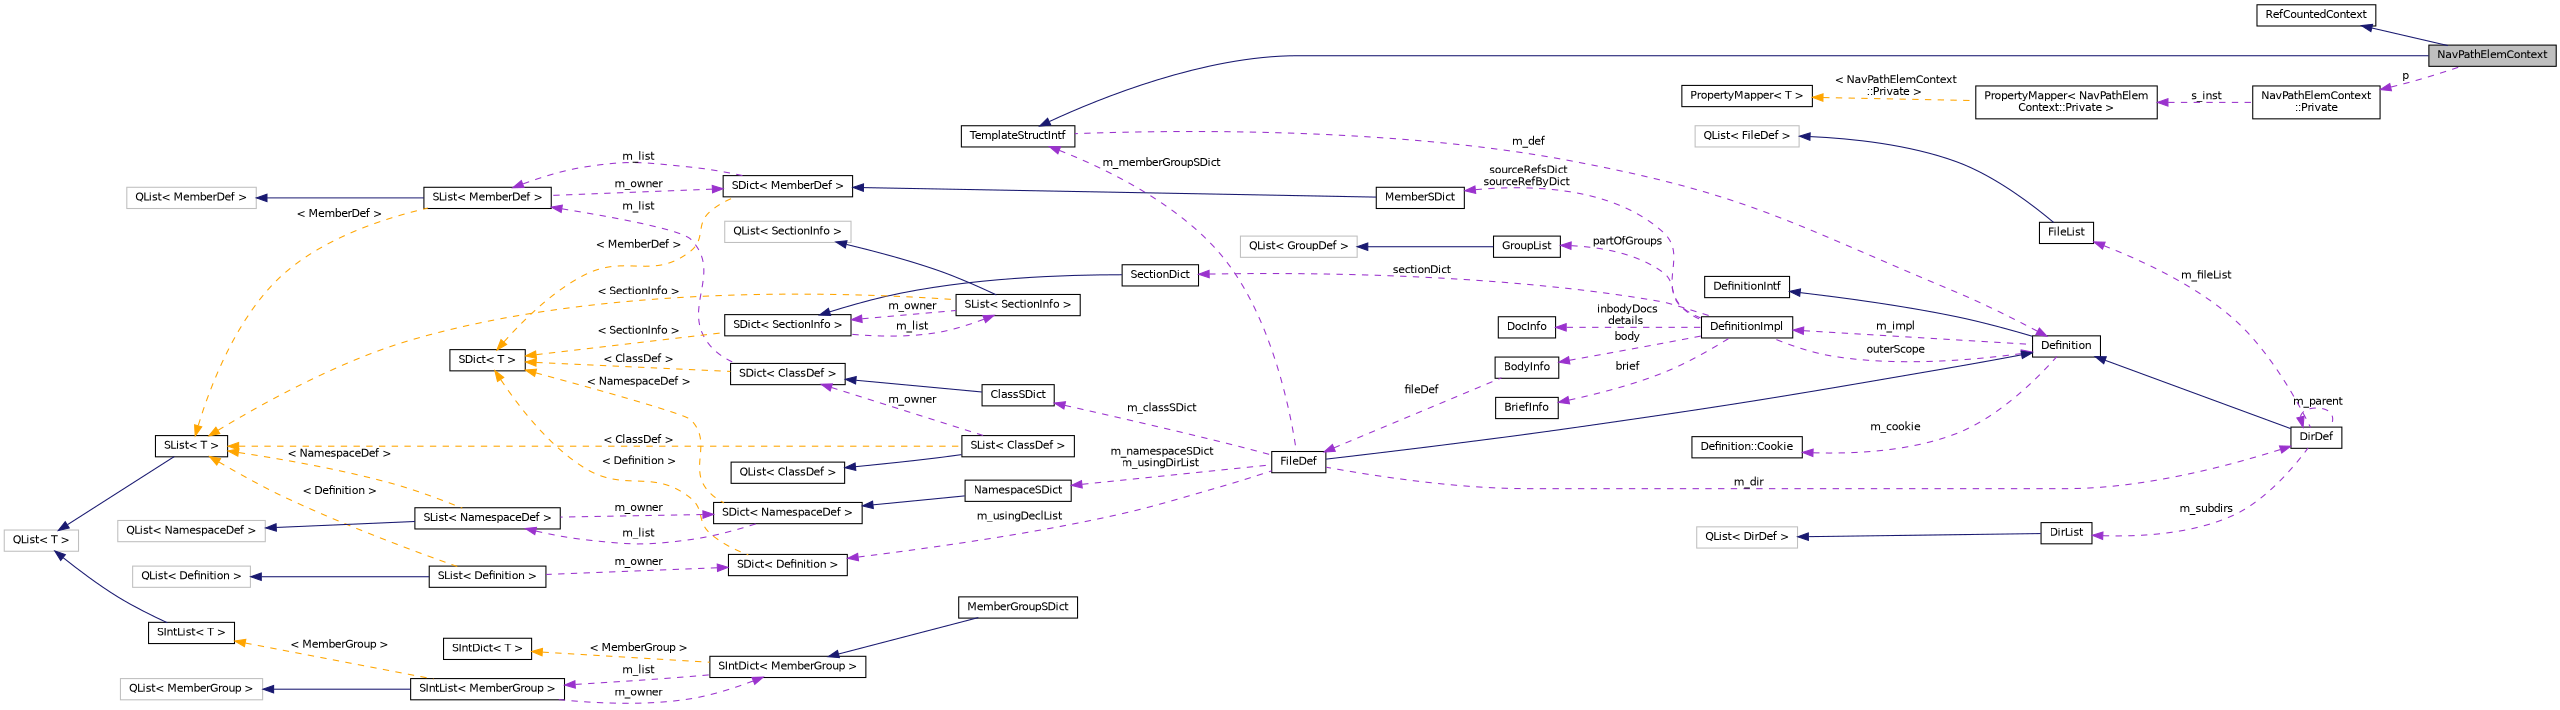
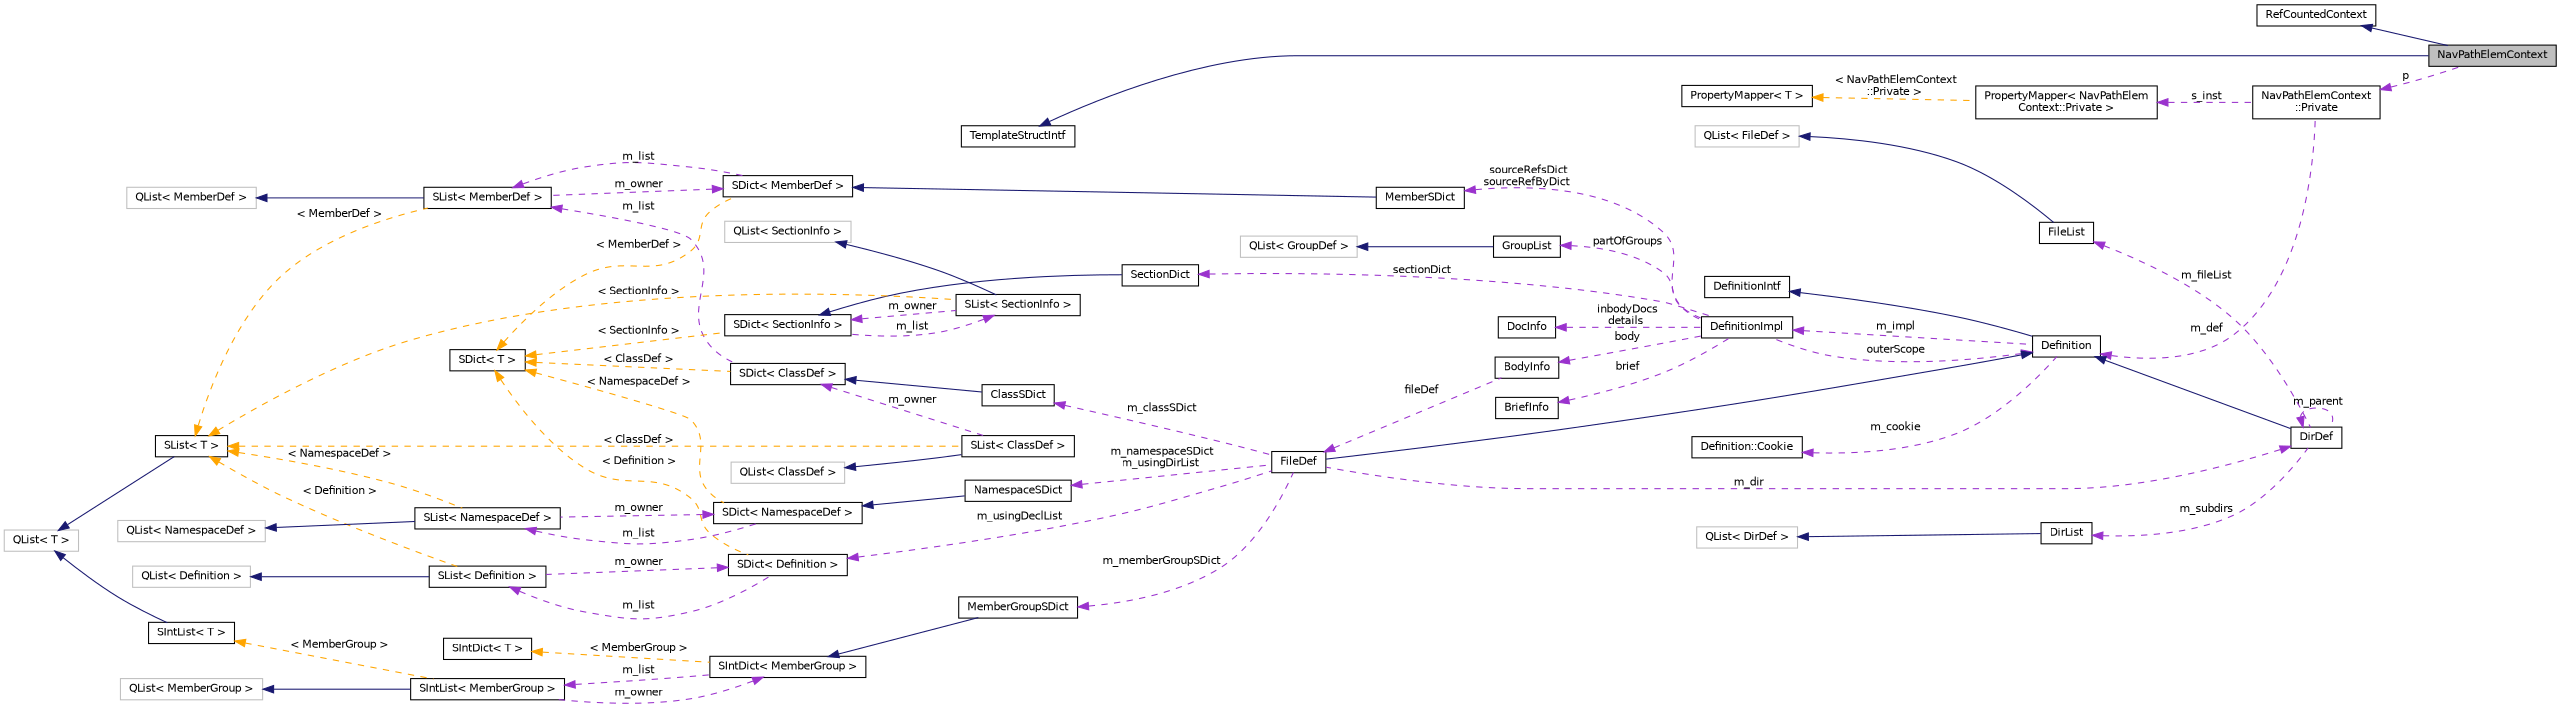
  digraph {
    rankdir=LR
    node [color=black fillcolor=white fontname=Helvetica fontsize=10 shape=record style=filled]
    edge [color=darkorchid3 dir=back fontname=Helvetica fontsize=10 labelfontname=Helvetica labelfontsize=10 style=dashed]
    n1 [fillcolor=grey75 fontcolor=black height=0.2 label=NavPathElemContext width=0.4]
    n2 [height=0.2 label=RefCountedContext width=0.4]
    n3 [height=0.2 label=TemplateStructIntf width=0.4]
    n4 [height=0.2 label="NavPathElemContext\l::Private" width=0.4]
    n5 [height=0.2 label=Definition width=0.4]
    n6 [height=0.2 label=DefinitionImpl width=0.4]
    n7 [height=0.2 label=FileDef width=0.4]
    n8 [height=0.2 label=DirDef width=0.4]
    n9 [height=0.2 label=BodyInfo width=0.4]
    n10 [height=0.2 label=DefinitionIntf width=0.4]
    n11 [height=0.2 label="Definition::Cookie" width=0.4]
    n12 [height=0.2 label=SectionDict width=0.4]
    n13 [height=0.2 label="SDict\< SectionInfo \>" width=0.4]
    n14 [height=0.2 label="SList\< SectionInfo \>" width=0.4]
    n15 [color=grey75 height=0.2 label="QList\< SectionInfo \>" width=0.4]
    n16 [height=0.2 label="SList\< T \>" width=0.4]
    n17 [height=0.2 label="SList\< ClassDef \>" width=0.4]
    n18 [height=0.2 label="SList\< Definition \>" width=0.4]
    n19 [height=0.2 label="SList\< NamespaceDef \>" width=0.4]
    n20 [height=0.2 label="SList\< MemberDef \>" width=0.4]
    n21 [height=0.2 label="SDict\< Definition \>" width=0.4]
    n22 [height=0.2 label="SDict\< NamespaceDef \>" width=0.4]
    n23 [height=0.2 label="SDict\< ClassDef \>" width=0.4]
    n24 [height=0.2 label="SDict\< MemberDef \>" width=0.4]
    n25 [color=grey75 height=0.2 label="QList\< T \>" width=0.4]
    n26 [height=0.2 label="SIntList\< T \>" width=0.4]
    n27 [height=0.2 label="SIntList\< MemberGroup \>" width=0.4]
    n28 [height=0.2 label="SDict\< T \>" width=0.4]
    n29 [height=0.2 label=ClassSDict width=0.4]
    n30 [height=0.2 label=NamespaceSDict width=0.4]
    n31 [height=0.2 label=MemberSDict width=0.4]
-   n32 [height=0.2 label="QList\< ClassDef \>" width=0.4]
+   n32 [color=grey75 height=0.2 label="QList\< ClassDef \>" width=0.4]
    n33 [color=grey75 height=0.2 label="QList\< Definition \>" width=0.4]
    n34 [height=0.2 label=MemberGroupSDict width=0.4]
    n35 [height=0.2 label="SIntDict\< MemberGroup \>" width=0.4]
    n36 [color=grey75 height=0.2 label="QList\< MemberGroup \>" width=0.4]
    n37 [height=0.2 label="SIntDict\< T \>" width=0.4]
    n38 [height=0.2 label=DirList width=0.4]
    n39 [color=grey75 height=0.2 label="QList\< DirDef \>" width=0.4]
    n40 [height=0.2 label=FileList width=0.4]
    n41 [color=grey75 height=0.2 label="QList\< FileDef \>" width=0.4]
    n42 [color=grey75 height=0.2 label="QList\< NamespaceDef \>" width=0.4]
    n43 [color=grey75 height=0.2 label="QList\< MemberDef \>" width=0.4]
    n44 [height=0.2 label=GroupList width=0.4]
    n45 [color=grey75 height=0.2 label="QList\< GroupDef \>" width=0.4]
    n46 [height=0.2 label=DocInfo width=0.4]
    n47 [height=0.2 label=BriefInfo width=0.4]
    n48 [height=0.2 label="PropertyMapper\< NavPathElem\lContext::Private \>" width=0.4]
    n49 [height=0.2 label="PropertyMapper\< T \>" width=0.4]
    n2 -> n1 [color=midnightblue style=solid]
    n3 -> n1 [color=midnightblue style=solid]
    n4 -> n1 [label=" p"]
-   n5 -> n3 [label=" m_def"]
+   n5 -> n4 [label=" m_def"]
    n5 -> n6 [label=" outerScope"]
    n5 -> n7 [color=midnightblue style=solid]
    n5 -> n8 [color=midnightblue style=solid]
    n6 -> n5 [label=" m_impl"]
    n7 -> n9 [label=" fileDef"]
    n8 -> n7 [label=" m_dir"]
    n8 -> n8 [label=" m_parent"]
    n9 -> n6 [label=" body"]
    n10 -> n5 [color=midnightblue style=solid]
    n11 -> n5 [label=" m_cookie"]
    n12 -> n6 [label=" sectionDict"]
    n13 -> n12 [color=midnightblue style=solid]
    n13 -> n14 [label=" m_owner"]
    n14 -> n13 [label=" m_list"]
    n15 -> n14 [color=midnightblue style=solid]
    n16 -> n14 [color=orange label=" \< SectionInfo \>"]
    n16 -> n17 [color=orange label=" \< ClassDef \>"]
    n16 -> n18 [color=orange label=" \< Definition \>"]
    n16 -> n19 [color=orange label=" \< NamespaceDef \>"]
    n16 -> n20 [color=orange label=" \< MemberDef \>"]
+   n18 -> n21 [label=" m_list"]
    n19 -> n22 [label=" m_list"]
    n20 -> n23 [label=" m_list"]
    n20 -> n24 [label=" m_list"]
    n21 -> n7 [label=" m_usingDeclList"]
    n21 -> n18 [label=" m_owner"]
    n22 -> n19 [label=" m_owner"]
    n22 -> n30 [color=midnightblue style=solid]
    n23 -> n17 [label=" m_owner"]
    n23 -> n29 [color=midnightblue style=solid]
    n24 -> n20 [label=" m_owner"]
    n24 -> n31 [color=midnightblue style=solid]
    n25 -> n16 [color=midnightblue style=solid]
    n25 -> n26 [color=midnightblue style=solid]
    n26 -> n27 [color=orange label=" \< MemberGroup \>"]
    n27 -> n35 [label=" m_list"]
    n28 -> n13 [color=orange label=" \< SectionInfo \>"]
    n28 -> n21 [color=orange label=" \< Definition \>"]
    n28 -> n22 [color=orange label=" \< NamespaceDef \>"]
    n28 -> n23 [color=orange label=" \< ClassDef \>"]
    n28 -> n24 [color=orange label=" \< MemberDef \>"]
    n29 -> n7 [label=" m_classSDict"]
    n30 -> n7 [label=" m_namespaceSDict\nm_usingDirList"]
    n31 -> n6 [label=" sourceRefsDict\nsourceRefByDict"]
    n32 -> n17 [color=midnightblue style=solid]
    n33 -> n18 [color=midnightblue style=solid]
-   n3 -> n7 [label=" m_memberGroupSDict"]
+   n34 -> n7 [label=" m_memberGroupSDict"]
    n35 -> n27 [label=" m_owner"]
    n35 -> n34 [color=midnightblue style=solid]
    n36 -> n27 [color=midnightblue style=solid]
    n37 -> n35 [color=orange label=" \< MemberGroup \>"]
    n38 -> n8 [label=" m_subdirs"]
    n39 -> n38 [color=midnightblue style=solid]
    n40 -> n8 [label=" m_fileList"]
    n41 -> n40 [color=midnightblue style=solid]
    n42 -> n19 [color=midnightblue style=solid]
    n43 -> n20 [color=midnightblue style=solid]
    n44 -> n6 [label=" partOfGroups"]
    n45 -> n44 [color=midnightblue style=solid]
    n46 -> n6 [label=" inbodyDocs\ndetails"]
    n47 -> n6 [label=" brief"]
    n48 -> n4 [label=" s_inst"]
    n49 -> n48 [color=orange label=" \< NavPathElemContext\l::Private \>"]
  }
